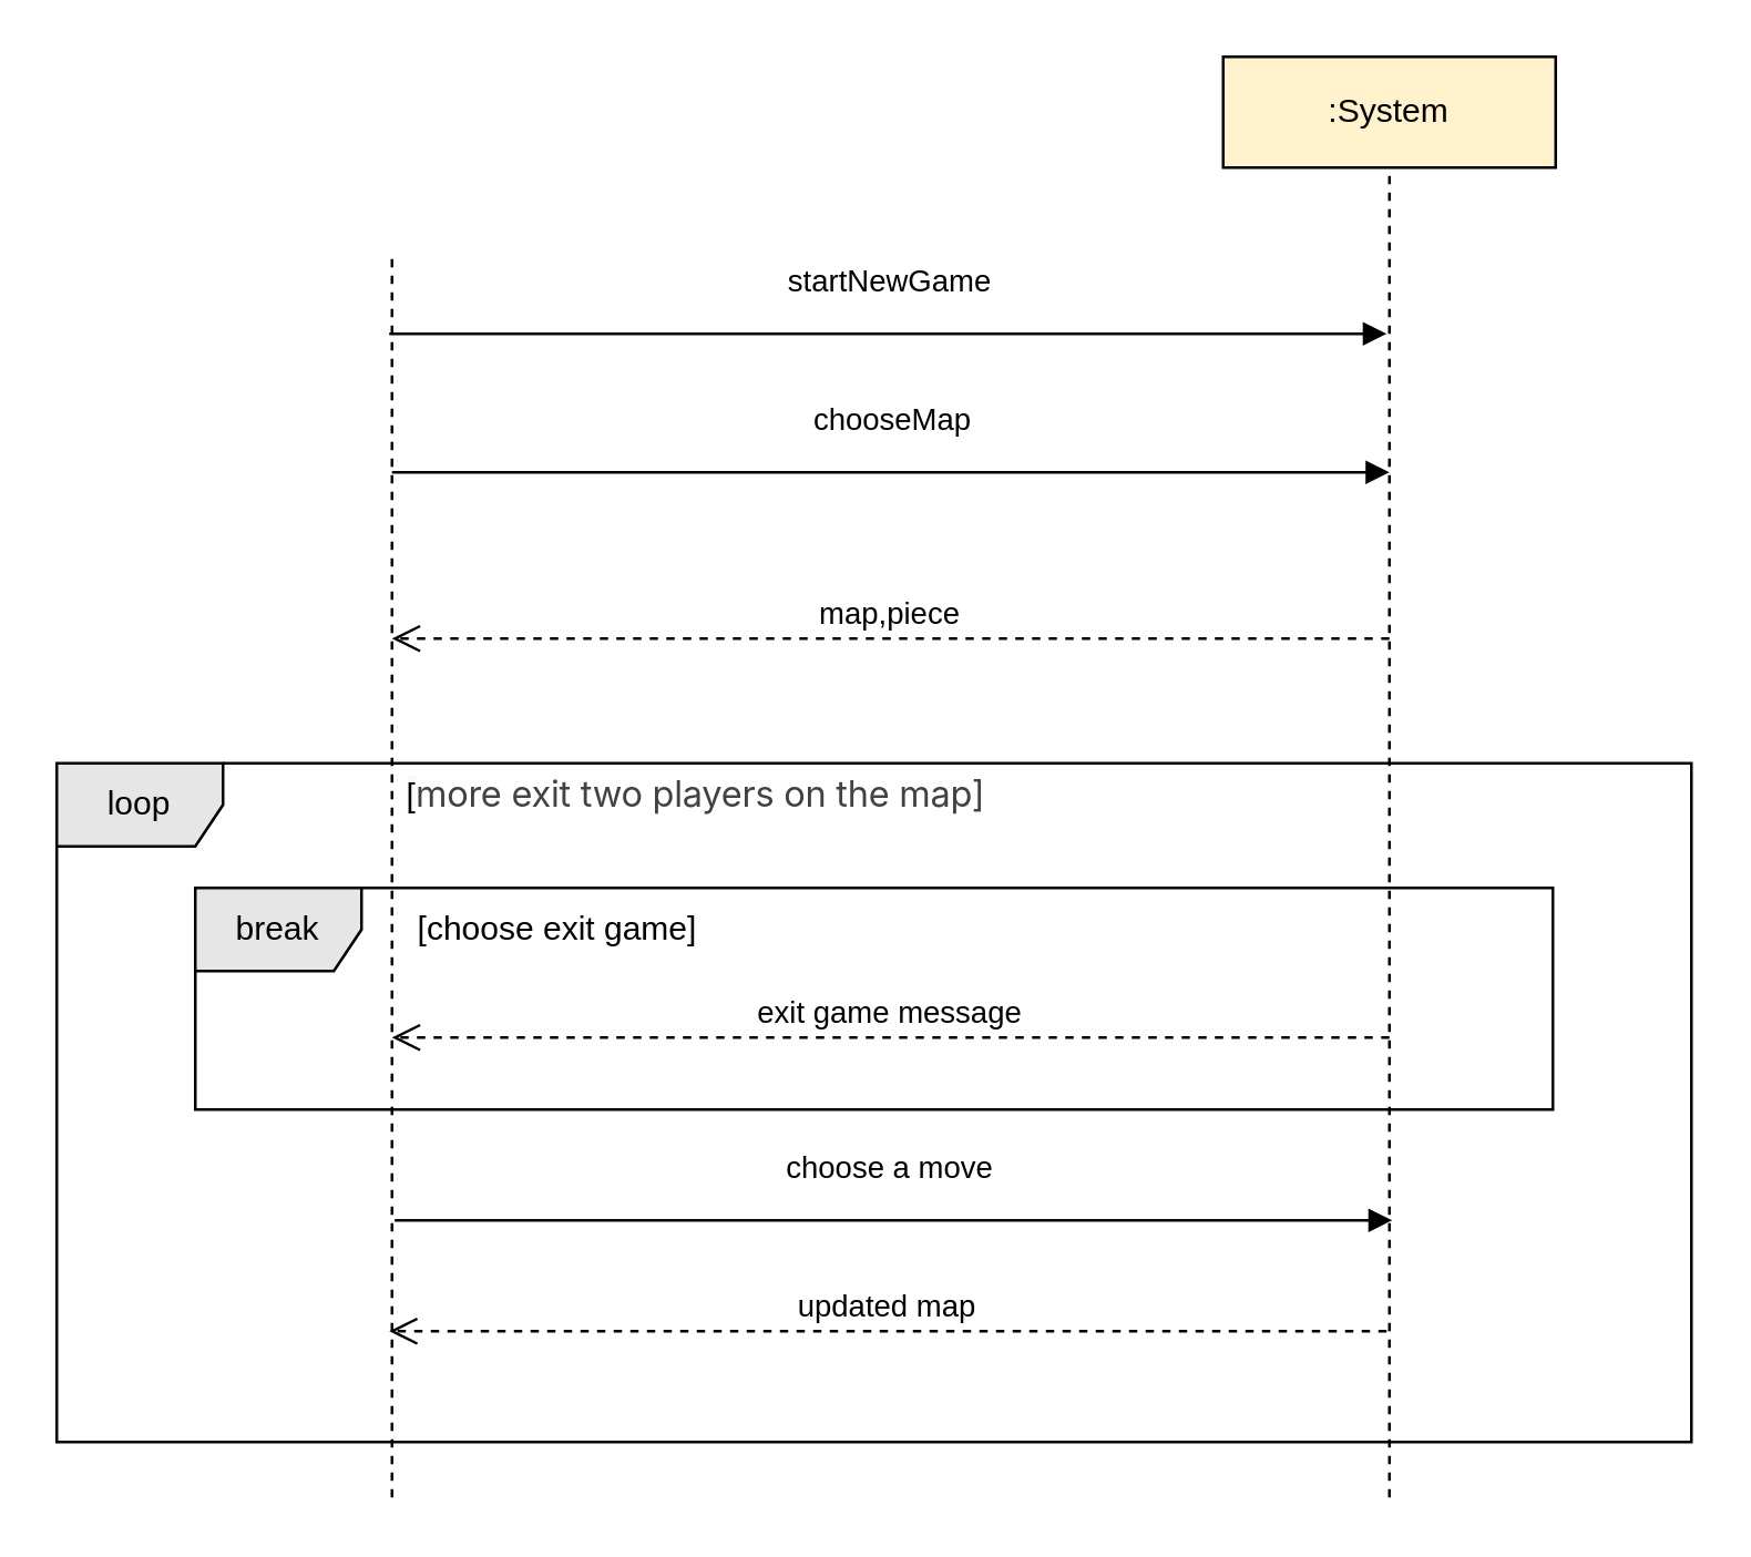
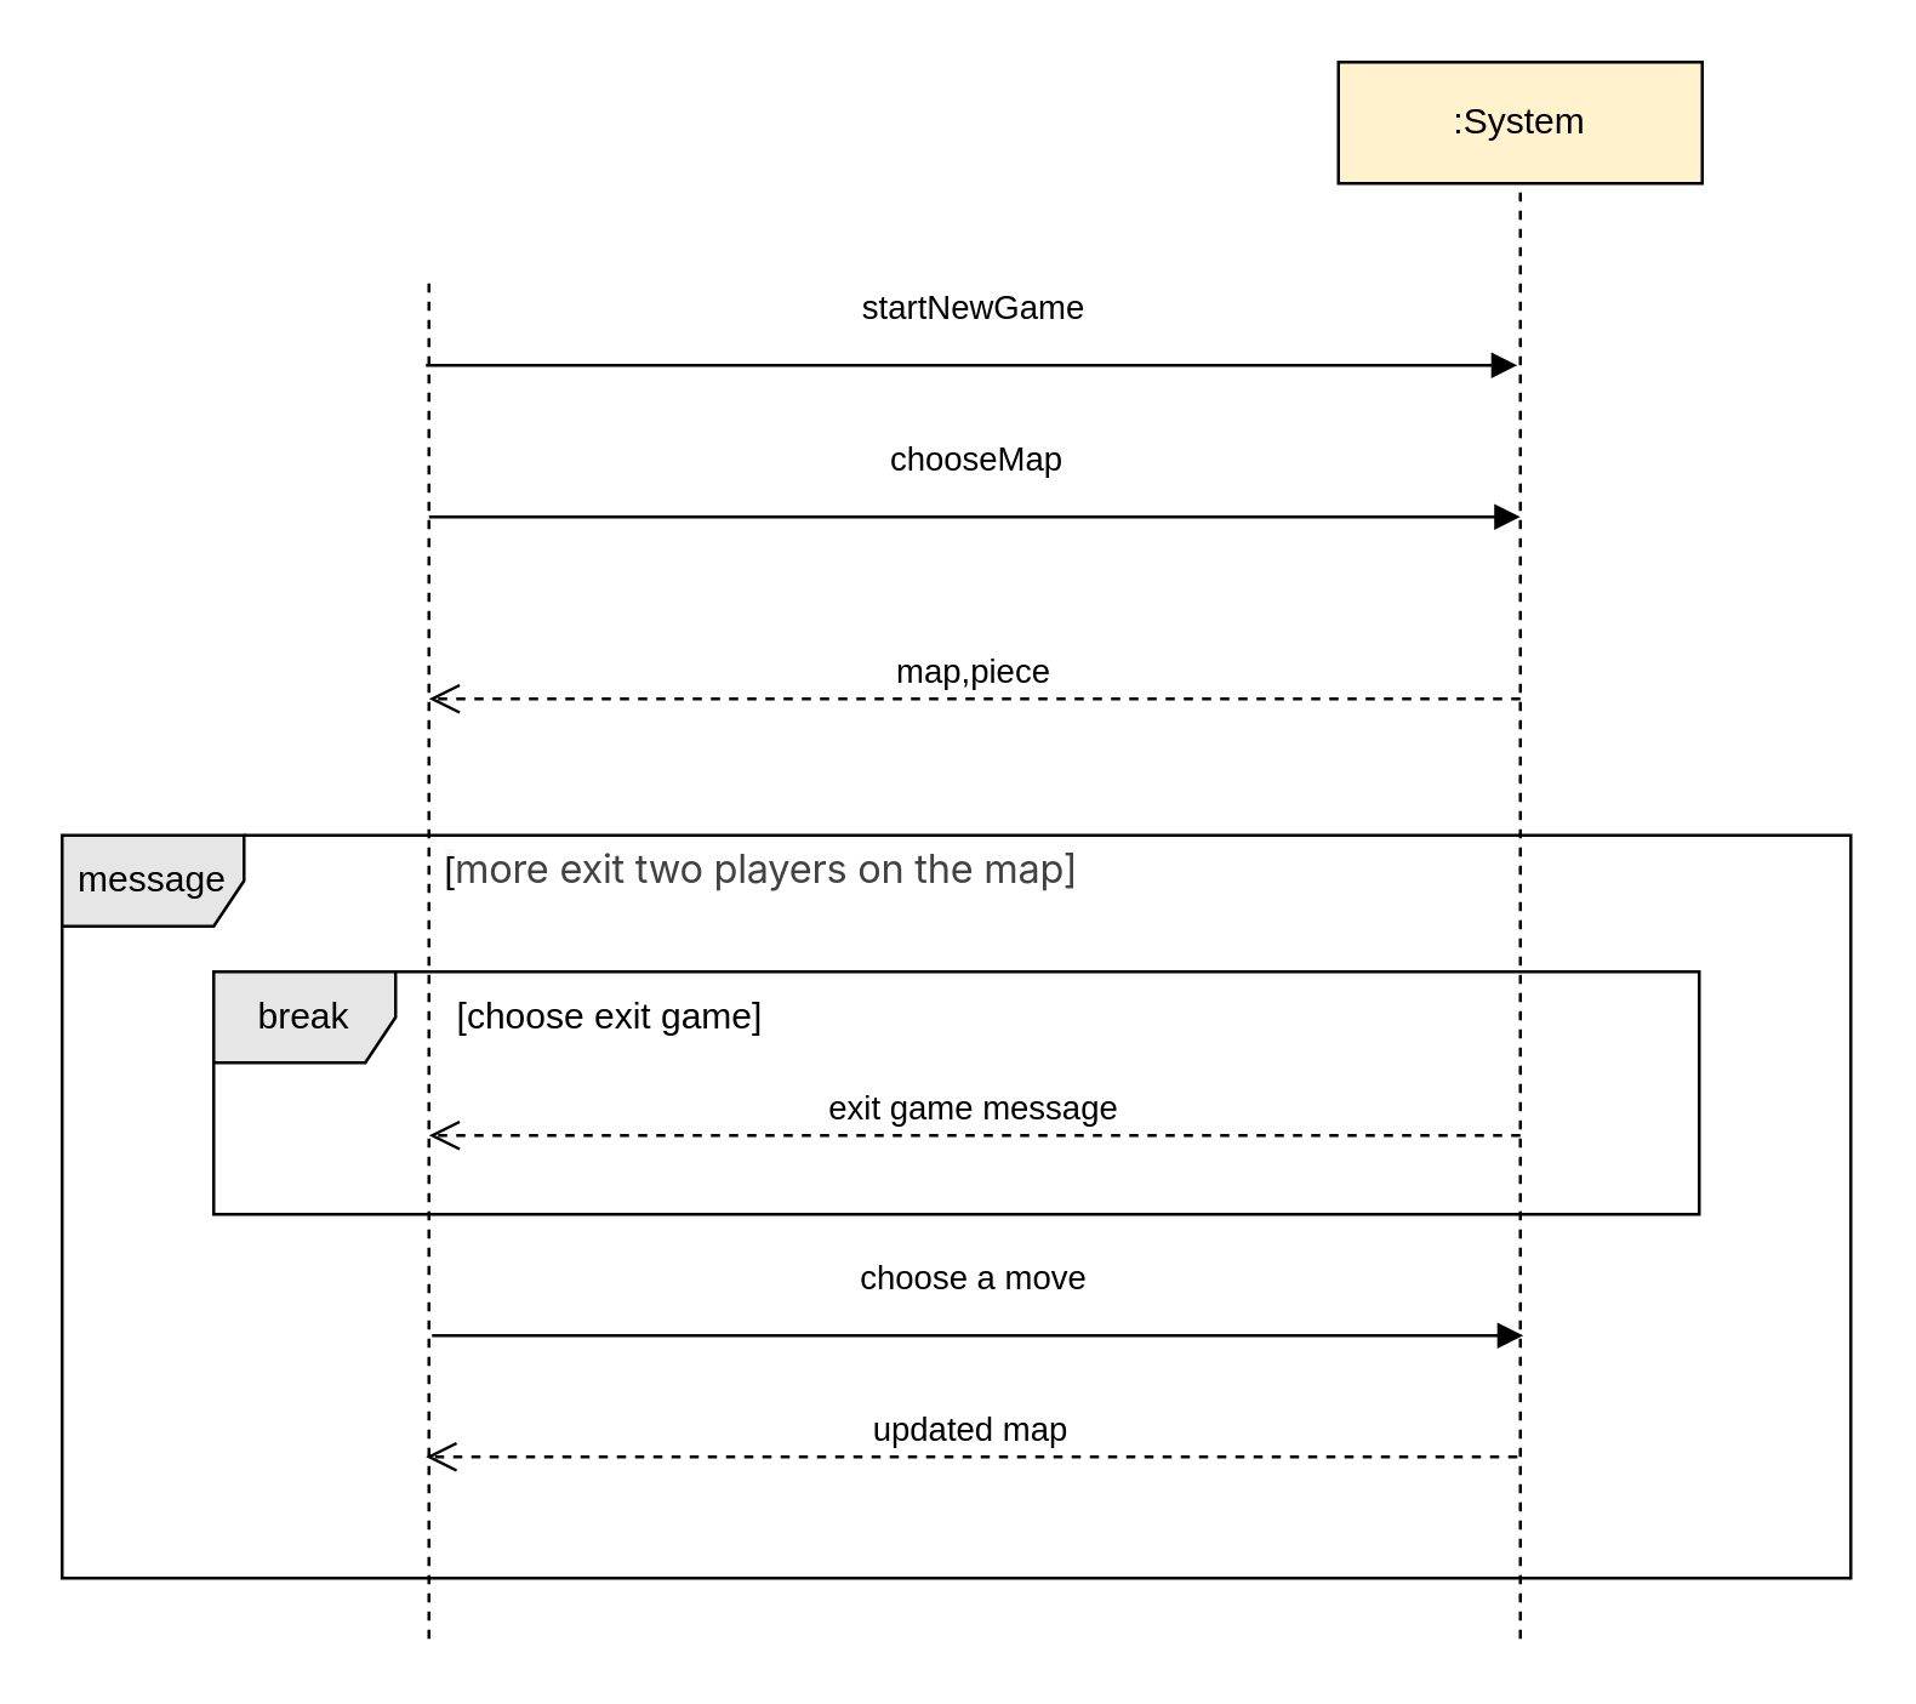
  <mxCell id="0" />
  <mxCell id="1" parent="0" />
  <mxCell id="2" value="map,piece" style="verticalAlign=bottom;endArrow=open;dashed=1;endSize=8;exitX=0;exitY=0.95;shadow=0;strokeWidth=1;" parent="1" edge="1"><mxGeometry relative="1" as="geometry"><mxPoint x="141" y="230" as="targetPoint" /><mxPoint x="501" y="230" as="sourcePoint" /></mxGeometry></mxCell>
  <mxCell id="3" value="startNewGame" style="verticalAlign=bottom;endArrow=block;shadow=0;strokeWidth=1;" parent="1" edge="1"><mxGeometry x="0.006" y="10" relative="1" as="geometry"><mxPoint x="140" y="120" as="sourcePoint" /><mxPoint x="500" y="120" as="targetPoint" /><mxPoint as="offset" /></mxGeometry></mxCell>
  <mxCell id="4" value=":System" style="rounded=0;whiteSpace=wrap;html=1;fillColor=#fff2cc;" vertex="1" parent="1"><mxGeometry x="441" y="20" width="120" height="40" as="geometry" /></mxCell>
  <mxCell id="5" value="" style="endArrow=none;dashed=1;html=1;rounded=0;" edge="1" parent="1"><mxGeometry width="50" height="50" relative="1" as="geometry"><mxPoint x="141" y="540" as="sourcePoint" /><mxPoint x="141" y="90" as="targetPoint" /></mxGeometry></mxCell>
  <mxCell id="6" value="" style="endArrow=none;dashed=1;html=1;rounded=0;entryX=0.5;entryY=1;entryDx=0;entryDy=0;" edge="1" parent="1" target="4"><mxGeometry width="50" height="50" relative="1" as="geometry"><mxPoint x="501" y="540" as="sourcePoint" /><mxPoint x="501" y="90" as="targetPoint" /></mxGeometry></mxCell>
  <mxCell id="7" value="chooseMap" style="verticalAlign=bottom;endArrow=block;shadow=0;strokeWidth=1;" edge="1" parent="1"><mxGeometry x="0.006" y="10" relative="1" as="geometry"><mxPoint x="141" y="170" as="sourcePoint" /><mxPoint x="501" y="170" as="targetPoint" /><mxPoint as="offset" /></mxGeometry></mxCell>
  <mxCell id="8" value="break" style="shape=umlFrame;whiteSpace=wrap;html=1;fillColor=#E6E6E6;" vertex="1" parent="1"><mxGeometry x="70" y="320" width="490" height="80" as="geometry" /></mxCell>
  <mxCell id="9" value="[choose exit game]" style="text;html=1;strokeColor=none;fillColor=none;align=center;verticalAlign=middle;whiteSpace=wrap;rounded=0;" vertex="1" parent="1"><mxGeometry x="131" y="320" width="140" height="30" as="geometry" /></mxCell>
  <mxCell id="10" value="exit game message" style="verticalAlign=bottom;endArrow=open;dashed=1;endSize=8;exitX=0;exitY=0.95;shadow=0;strokeWidth=1;" edge="1" parent="1"><mxGeometry relative="1" as="geometry"><mxPoint x="141" y="374" as="targetPoint" /><mxPoint x="501" y="374" as="sourcePoint" /></mxGeometry></mxCell>
- <mxCell id="11" value="loop" style="shape=umlFrame;whiteSpace=wrap;html=1;fillColor=#E6E6E6;" vertex="1" parent="1"><mxGeometry x="20" y="275" width="590" height="245" as="geometry" /></mxCell>
+ <mxCell id="11" value="message" style="shape=umlFrame;whiteSpace=wrap;html=1;fillColor=#E6E6E6;" vertex="1" parent="1"><mxGeometry x="20" y="275" width="590" height="245" as="geometry" /></mxCell>
  <mxCell id="12" value="&lt;div style=&quot;text-align: center;&quot;&gt;&lt;span style=&quot;text-align: start; background-color: rgb(248, 249, 250);&quot;&gt;[&lt;/span&gt;&lt;span style=&quot;background-color: rgb(255, 255, 255); color: rgb(66, 66, 66); font-family: -apple-system, BlinkMacSystemFont, &amp;quot;Malgun Gothic&amp;quot;, &amp;quot;맑은 고딕&amp;quot;, helvetica, &amp;quot;Apple SD Gothic Neo&amp;quot;, helvetica, &amp;quot;나눔바른고딕 옛한글&amp;quot;, &amp;quot;NanumBarunGothic YetHangul&amp;quot;, sans-serif; font-size: 13px; letter-spacing: -0.1px; text-align: start;&quot;&gt;more exit two players on the map]&lt;/span&gt;&lt;/div&gt;" style="text;html=1;strokeColor=none;fillColor=none;align=center;verticalAlign=middle;whiteSpace=wrap;rounded=0;" vertex="1" parent="1"><mxGeometry x="96" y="271" width="310" height="30" as="geometry" /></mxCell>
  <mxCell id="13" value="choose a move" style="verticalAlign=bottom;endArrow=block;shadow=0;strokeWidth=1;" edge="1" parent="1"><mxGeometry x="-0.006" y="10" relative="1" as="geometry"><mxPoint x="142" y="440" as="sourcePoint" /><mxPoint x="502" y="440" as="targetPoint" /><mxPoint as="offset" /></mxGeometry></mxCell>
  <mxCell id="14" value="updated map" style="verticalAlign=bottom;endArrow=open;dashed=1;endSize=8;exitX=0;exitY=0.95;shadow=0;strokeWidth=1;" edge="1" parent="1"><mxGeometry relative="1" as="geometry"><mxPoint x="140" y="480" as="targetPoint" /><mxPoint x="500" y="480" as="sourcePoint" /></mxGeometry></mxCell>
